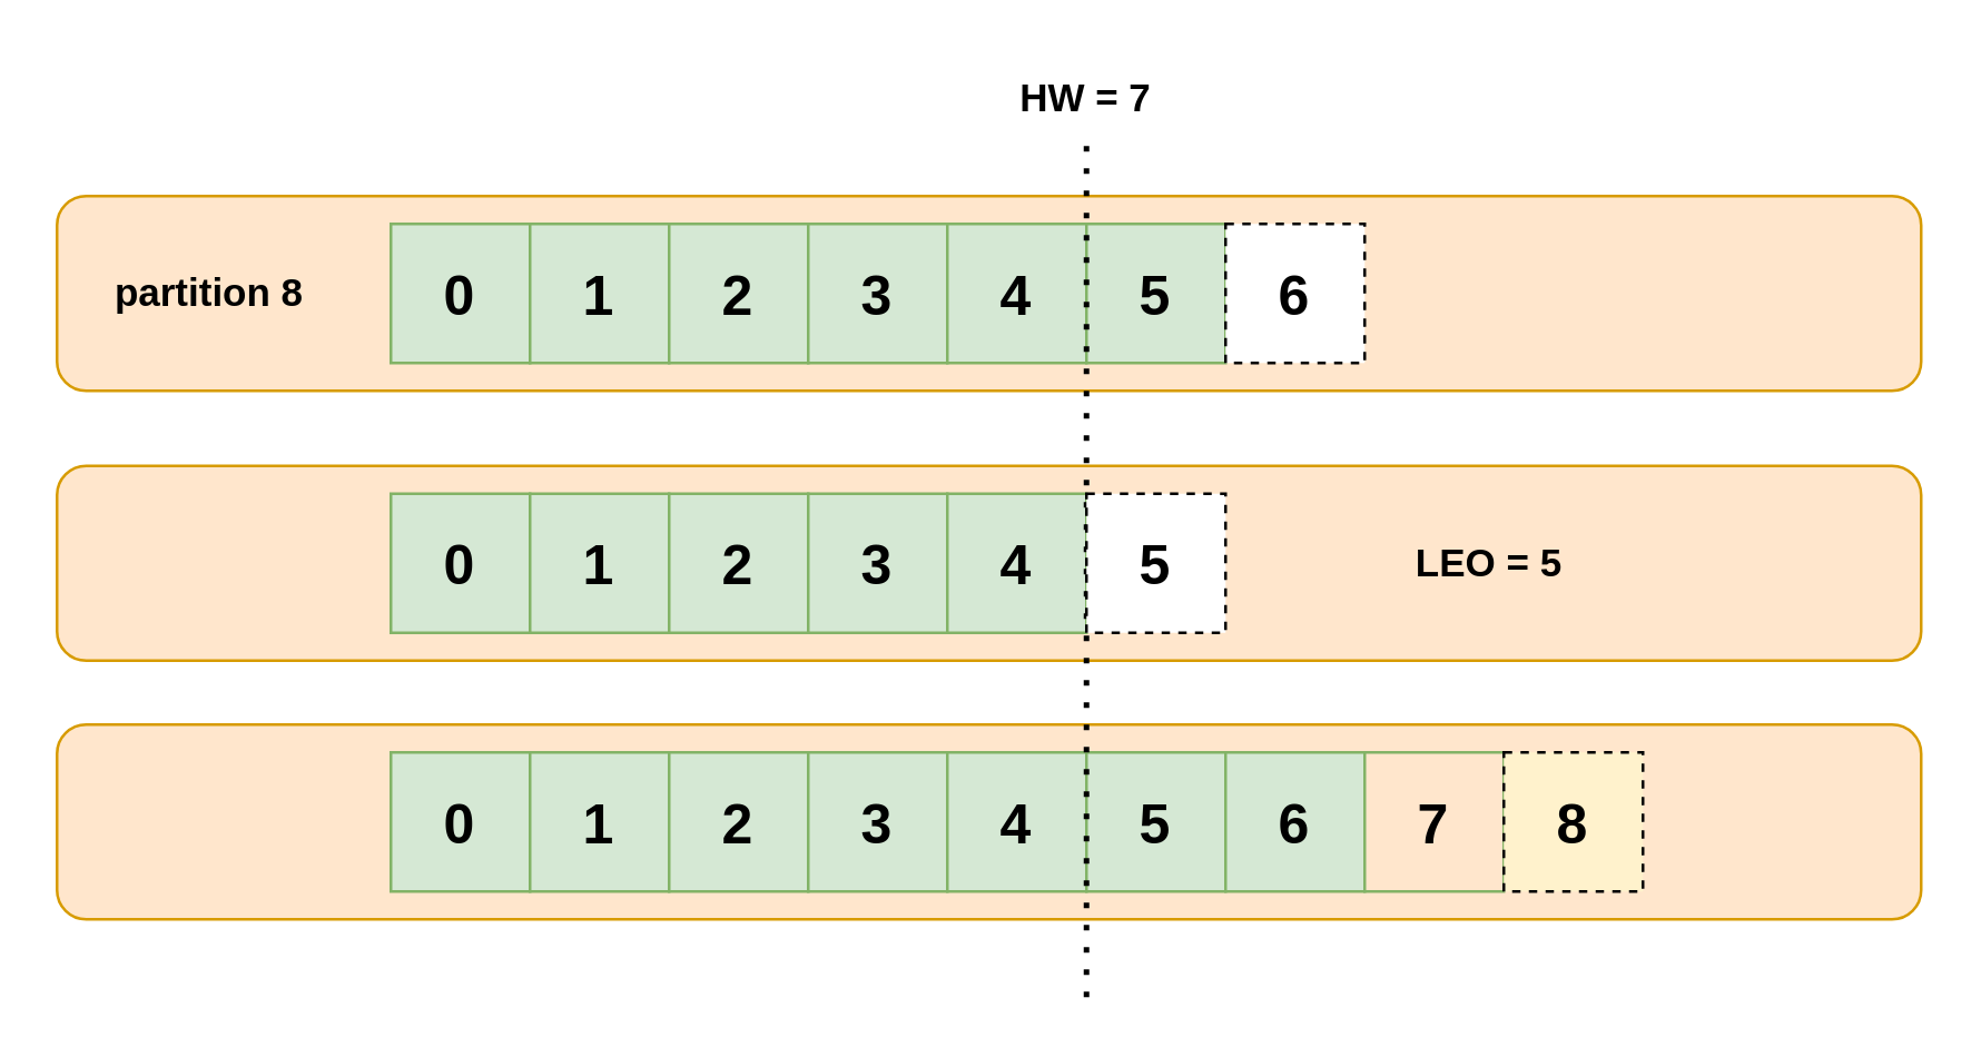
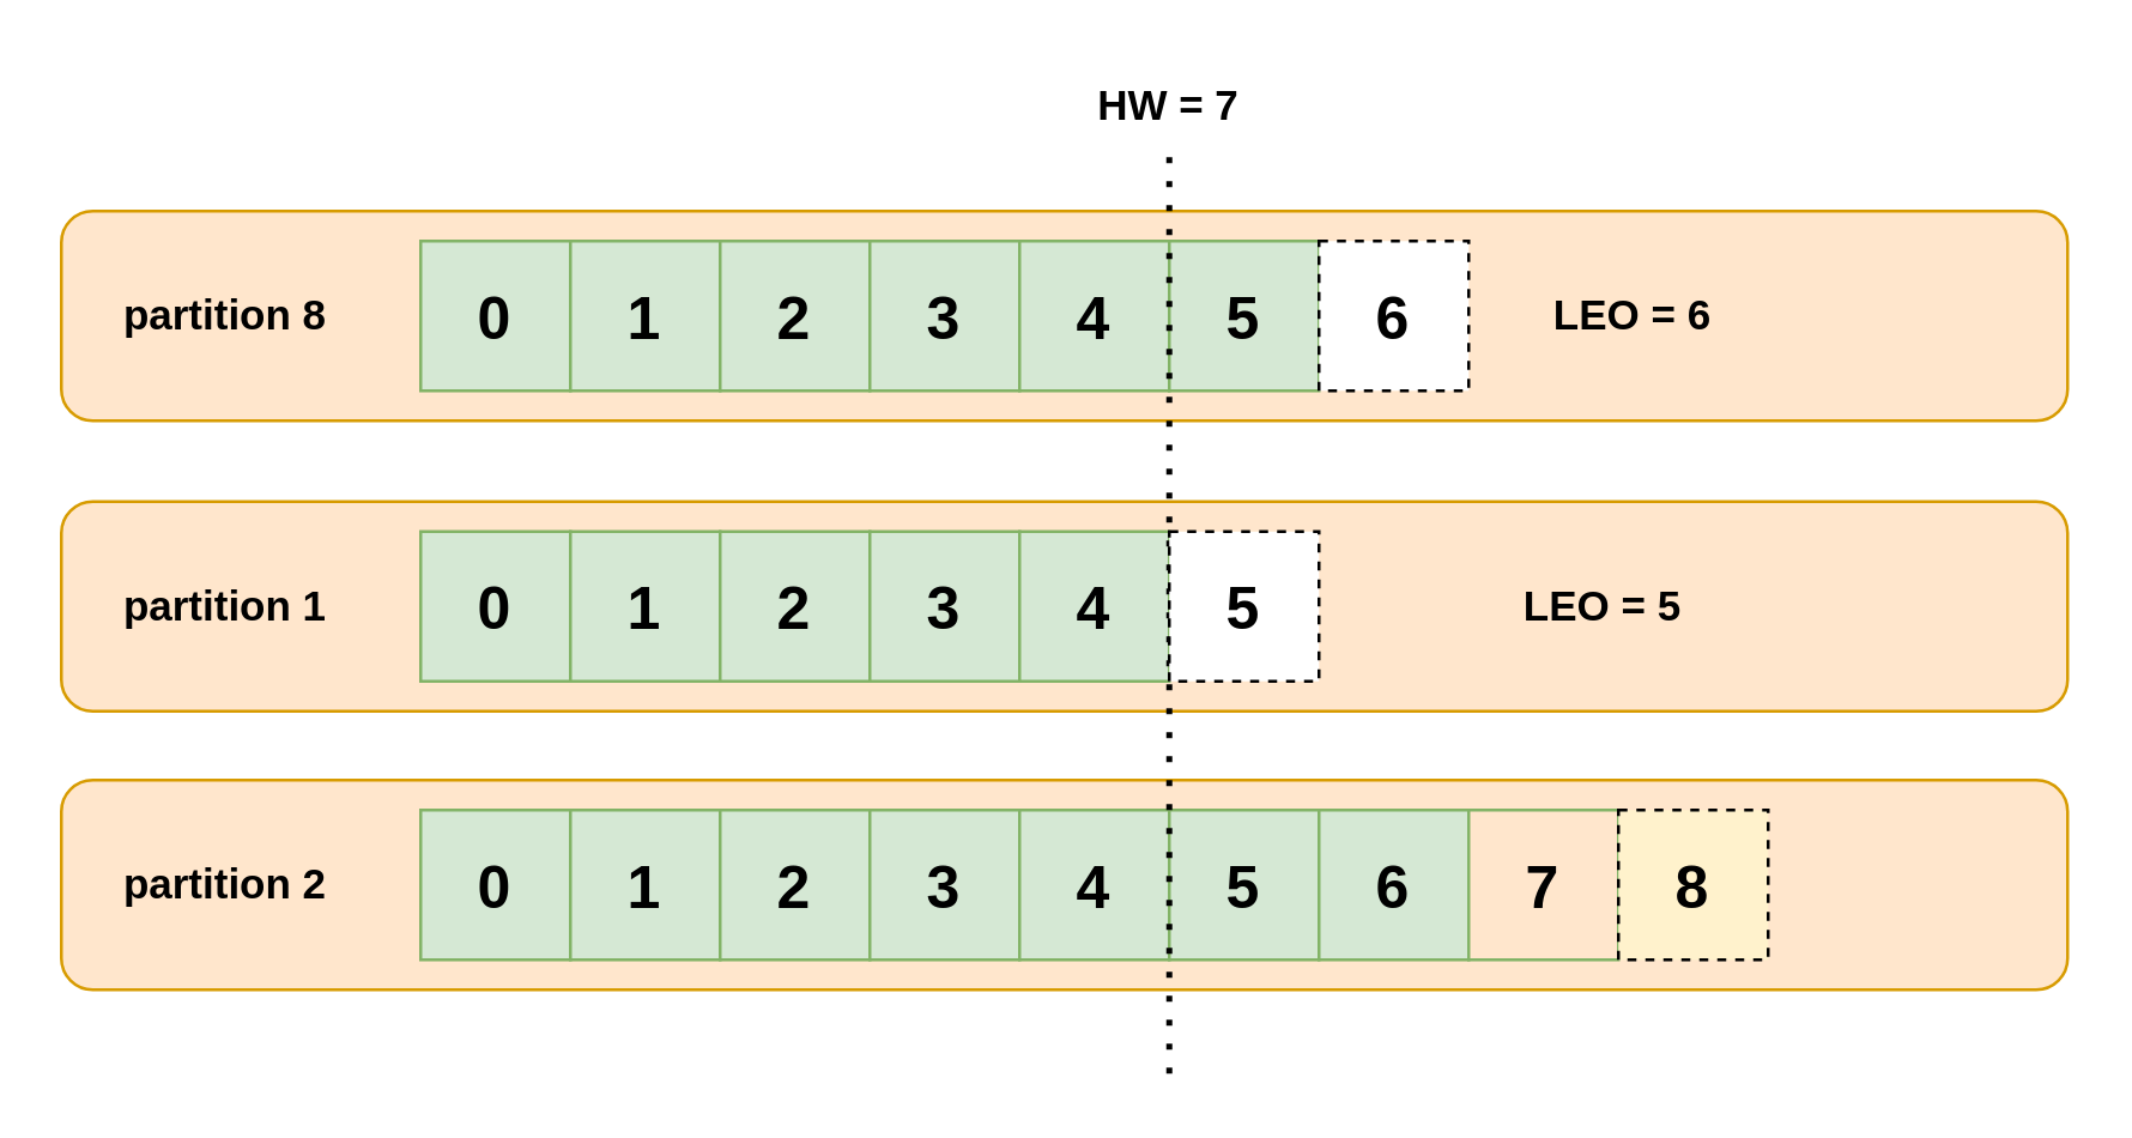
  <mxCell id="0" />
  <mxCell id="1" parent="0" />
  <mxCell id="2" value="" style="rounded=1;whiteSpace=wrap;html=1;fillColor=#ffe6cc;strokeColor=#d79b00;" vertex="1" parent="1"><mxGeometry x="20" y="260" width="670" height="70" as="geometry" /></mxCell>
+ <mxCell id="3" value="partition 2" style="text;html=1;strokeColor=none;fillColor=none;align=center;verticalAlign=middle;whiteSpace=wrap;rounded=0;fontStyle=1;fontSize=14;" vertex="1" parent="1"><mxGeometry x="40" y="280" width="70" height="30" as="geometry" /></mxCell>
  <mxCell id="4" value="" style="rounded=1;whiteSpace=wrap;html=1;fillColor=#ffe6cc;strokeColor=#d79b00;" vertex="1" parent="1"><mxGeometry x="20" y="167" width="670" height="70" as="geometry" /></mxCell>
+ <mxCell id="5" value="partition 1" style="text;html=1;strokeColor=none;fillColor=none;align=center;verticalAlign=middle;whiteSpace=wrap;rounded=0;fontStyle=1;fontSize=14;" vertex="1" parent="1"><mxGeometry x="40" y="187" width="70" height="30" as="geometry" /></mxCell>
  <mxCell id="6" value="" style="rounded=1;whiteSpace=wrap;html=1;fillColor=#ffe6cc;strokeColor=#d79b00;" vertex="1" parent="1"><mxGeometry x="20" y="70" width="670" height="70" as="geometry" /></mxCell>
  <mxCell id="7" value="0" style="rounded=0;whiteSpace=wrap;html=1;fontSize=20;fontStyle=1;fillColor=#d5e8d4;strokeColor=#82b366;" vertex="1" parent="1"><mxGeometry x="140" y="80" width="50" height="50" as="geometry" /></mxCell>
  <mxCell id="8" value="1" style="rounded=0;whiteSpace=wrap;html=1;fontSize=20;fontStyle=1;fillColor=#d5e8d4;strokeColor=#82b366;" vertex="1" parent="1"><mxGeometry x="190" y="80" width="50" height="50" as="geometry" /></mxCell>
  <mxCell id="9" value="2" style="rounded=0;whiteSpace=wrap;html=1;fontSize=20;fontStyle=1;fillColor=#d5e8d4;strokeColor=#82b366;" vertex="1" parent="1"><mxGeometry x="240" y="80" width="50" height="50" as="geometry" /></mxCell>
  <mxCell id="10" value="3" style="rounded=0;whiteSpace=wrap;html=1;fontSize=20;fontStyle=1;fillColor=#d5e8d4;strokeColor=#82b366;" vertex="1" parent="1"><mxGeometry x="290" y="80" width="50" height="50" as="geometry" /></mxCell>
  <mxCell id="11" value="4" style="rounded=0;whiteSpace=wrap;html=1;fontSize=20;fontStyle=1;fillColor=#d5e8d4;strokeColor=#82b366;" vertex="1" parent="1"><mxGeometry x="340" y="80" width="50" height="50" as="geometry" /></mxCell>
  <mxCell id="12" value="0" style="rounded=0;whiteSpace=wrap;html=1;fontSize=20;fontStyle=1;fillColor=#d5e8d4;strokeColor=#82b366;" vertex="1" parent="1"><mxGeometry x="140" y="177" width="50" height="50" as="geometry" /></mxCell>
  <mxCell id="13" value="1" style="rounded=0;whiteSpace=wrap;html=1;fontSize=20;fontStyle=1;fillColor=#d5e8d4;strokeColor=#82b366;" vertex="1" parent="1"><mxGeometry x="190" y="177" width="50" height="50" as="geometry" /></mxCell>
  <mxCell id="14" value="2" style="rounded=0;whiteSpace=wrap;html=1;fontSize=20;fontStyle=1;fillColor=#d5e8d4;strokeColor=#82b366;" vertex="1" parent="1"><mxGeometry x="240" y="177" width="50" height="50" as="geometry" /></mxCell>
  <mxCell id="15" value="3" style="rounded=0;whiteSpace=wrap;html=1;fontSize=20;fontStyle=1;fillColor=#d5e8d4;strokeColor=#82b366;" vertex="1" parent="1"><mxGeometry x="290" y="177" width="50" height="50" as="geometry" /></mxCell>
  <mxCell id="16" value="4" style="rounded=0;whiteSpace=wrap;html=1;fontSize=20;fontStyle=1;fillColor=#d5e8d4;strokeColor=#82b366;" vertex="1" parent="1"><mxGeometry x="340" y="177" width="50" height="50" as="geometry" /></mxCell>
  <mxCell id="17" value="0" style="rounded=0;whiteSpace=wrap;html=1;fontSize=20;fontStyle=1;fillColor=#d5e8d4;strokeColor=#82b366;" vertex="1" parent="1"><mxGeometry x="140" y="270" width="50" height="50" as="geometry" /></mxCell>
  <mxCell id="18" value="1" style="rounded=0;whiteSpace=wrap;html=1;fontSize=20;fontStyle=1;fillColor=#d5e8d4;strokeColor=#82b366;" vertex="1" parent="1"><mxGeometry x="190" y="270" width="50" height="50" as="geometry" /></mxCell>
  <mxCell id="19" value="2" style="rounded=0;whiteSpace=wrap;html=1;fontSize=20;fontStyle=1;fillColor=#d5e8d4;strokeColor=#82b366;" vertex="1" parent="1"><mxGeometry x="240" y="270" width="50" height="50" as="geometry" /></mxCell>
  <mxCell id="20" value="3" style="rounded=0;whiteSpace=wrap;html=1;fontSize=20;fontStyle=1;fillColor=#d5e8d4;strokeColor=#82b366;" vertex="1" parent="1"><mxGeometry x="290" y="270" width="50" height="50" as="geometry" /></mxCell>
  <mxCell id="21" value="4" style="rounded=0;whiteSpace=wrap;html=1;fontSize=20;fontStyle=1;fillColor=#d5e8d4;strokeColor=#82b366;" vertex="1" parent="1"><mxGeometry x="340" y="270" width="50" height="50" as="geometry" /></mxCell>
  <mxCell id="22" value="5" style="rounded=0;whiteSpace=wrap;html=1;fontSize=20;fontStyle=1;fillColor=#d5e8d4;strokeColor=#82b366;" vertex="1" parent="1"><mxGeometry x="390" y="80" width="50" height="50" as="geometry" /></mxCell>
  <mxCell id="23" value="5" style="rounded=0;whiteSpace=wrap;html=1;fontSize=20;fontStyle=1;fillColor=#d5e8d4;strokeColor=#82b366;" vertex="1" parent="1"><mxGeometry x="390" y="270" width="50" height="50" as="geometry" /></mxCell>
  <mxCell id="24" value="6" style="rounded=0;whiteSpace=wrap;html=1;fontSize=20;fontStyle=1;fillColor=#d5e8d4;strokeColor=#82b366;" vertex="1" parent="1"><mxGeometry x="440" y="270" width="50" height="50" as="geometry" /></mxCell>
  <mxCell id="25" value="7" style="rounded=0;whiteSpace=wrap;html=1;fontSize=20;fontStyle=1;fillColor=#ffe6cc;strokeColor=#82b366;" vertex="1" parent="1"><mxGeometry x="490" y="270" width="50" height="50" as="geometry" /></mxCell>
  <mxCell id="26" value="" style="endArrow=none;dashed=1;html=1;dashPattern=1 3;strokeWidth=2;rounded=0;" edge="1" parent="1"><mxGeometry width="50" height="50" relative="1" as="geometry"><mxPoint x="390" y="358" as="sourcePoint" /><mxPoint x="390" y="46" as="targetPoint" /></mxGeometry></mxCell>
  <mxCell id="27" value="HW = 7" style="text;html=1;strokeColor=none;fillColor=none;align=center;verticalAlign=middle;whiteSpace=wrap;rounded=0;fontStyle=1;fontSize=14;" vertex="1" parent="1"><mxGeometry x="360" y="20" width="60" height="30" as="geometry" /></mxCell>
  <mxCell id="28" value="6" style="rounded=0;whiteSpace=wrap;html=1;dashed=1;fontSize=20;fontStyle=1" vertex="1" parent="1"><mxGeometry x="440" y="80" width="50" height="50" as="geometry" /></mxCell>
  <mxCell id="29" value="5" style="rounded=0;whiteSpace=wrap;html=1;dashed=1;fontSize=20;fontStyle=1" vertex="1" parent="1"><mxGeometry x="390" y="177" width="50" height="50" as="geometry" /></mxCell>
  <mxCell id="30" value="8" style="rounded=0;whiteSpace=wrap;html=1;dashed=1;fontSize=20;fontStyle=1;fillColor=#fff2cc;" vertex="1" parent="1"><mxGeometry x="540" y="270" width="50" height="50" as="geometry" /></mxCell>
+ <mxCell id="31" value="LEO = 6" style="text;html=1;strokeColor=none;fillColor=none;align=center;verticalAlign=middle;whiteSpace=wrap;rounded=0;fontStyle=1;fontSize=14;" vertex="1" parent="1"><mxGeometry x="510" y="93.5" width="70" height="23" as="geometry" /></mxCell>
  <mxCell id="32" value="LEO = 5" style="text;html=1;strokeColor=none;fillColor=none;align=center;verticalAlign=middle;whiteSpace=wrap;rounded=0;fontStyle=1;fontSize=14;" vertex="1" parent="1"><mxGeometry x="500" y="190.5" width="70" height="23" as="geometry" /></mxCell>
  <mxCell id="33" value="partition 8" style="text;html=1;strokeColor=none;fillColor=none;align=center;verticalAlign=middle;whiteSpace=wrap;rounded=0;fontStyle=1;fontSize=14;" vertex="1" parent="1"><mxGeometry x="40" y="90" width="70" height="30" as="geometry" /></mxCell>
